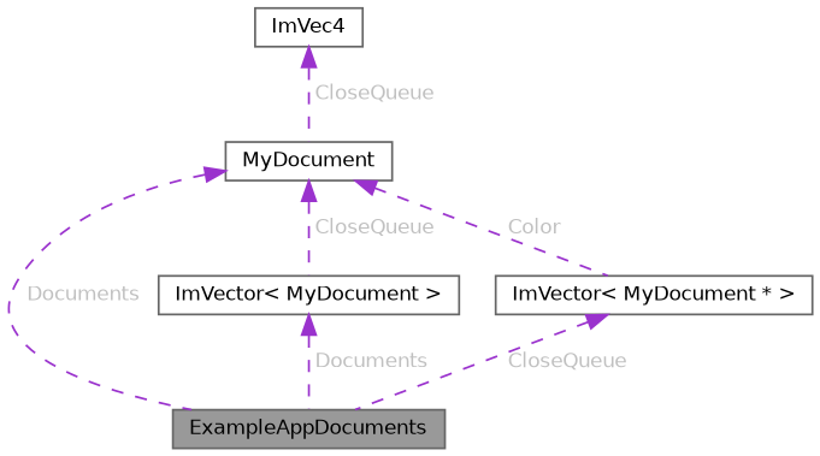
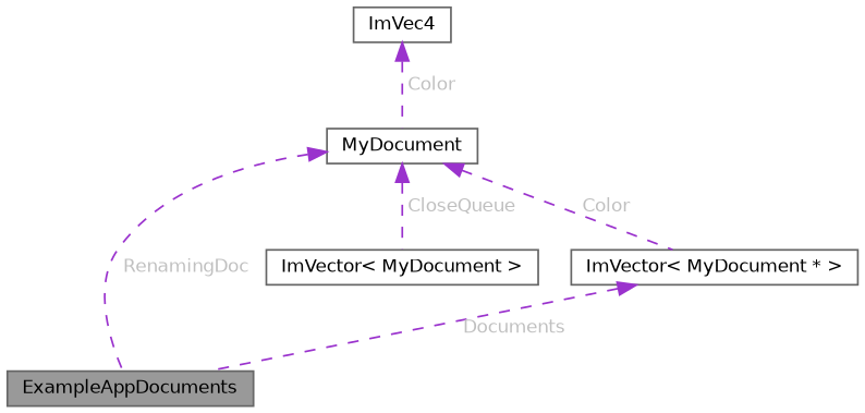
  digraph {
    node [color=gray40 fillcolor=white fontname=Helvetica fontsize=10 shape=box style=filled]
    edge [color=darkorchid3 dir=back fontcolor=grey fontname=Helvetica fontsize=10 labelfontname=Helvetica labelfontsize=10 style=dashed]
    n1 [fillcolor=grey60 fontcolor=black height=0.2 label=ExampleAppDocuments width=0.4]
    n2 [height=0.2 label="ImVector\< MyDocument \>" width=0.4]
    n3 [height=0.2 label=MyDocument width=0.4]
    n4 [height=0.2 label="ImVector\< MyDocument * \>" width=0.4]
    n5 [height=0.2 label=ImVec4 width=0.4]
-   n2 -> n1 [label=" Documents"]
-   n3 -> n1 [label=" Documents"]
+   n3 -> n1 [label=" RenamingDoc"]
    n3 -> n2 [label=" CloseQueue"]
    n3 -> n4 [label=" Color"]
-   n4 -> n1 [label=" CloseQueue"]
-   n5 -> n3 [label=" CloseQueue"]
+   n4 -> n1 [label=" Documents"]
+   n5 -> n3 [label=" Color"]
  }
